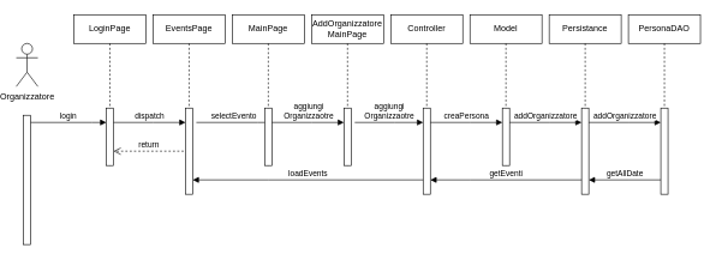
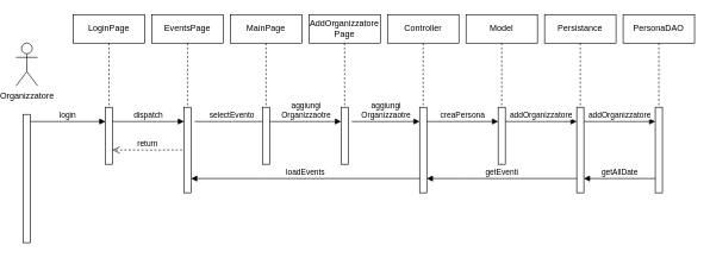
  <mxCell id="0" />
  <mxCell id="1" parent="0" />
  <mxCell id="2" value="Organizzatore" style="shape=umlActor;verticalLabelPosition=bottom;verticalAlign=top;html=1;" vertex="1" parent="1"><mxGeometry x="20" y="60" width="30" height="60" as="geometry" /></mxCell>
  <mxCell id="3" value="" style="html=1;points=[[0,0,0,0,5],[0,1,0,0,-5],[1,0,0,0,5],[1,1,0,0,-5]];perimeter=orthogonalPerimeter;outlineConnect=0;targetShapes=umlLifeline;portConstraint=eastwest;newEdgeStyle={&quot;curved&quot;:0,&quot;rounded&quot;:0};" vertex="1" parent="1"><mxGeometry x="30" y="160" width="10" height="180" as="geometry" /></mxCell>
  <mxCell id="4" value="login" style="html=1;verticalAlign=bottom;endArrow=block;edgeStyle=elbowEdgeStyle;elbow=vertical;curved=0;rounded=0;" edge="1" parent="1"><mxGeometry x="-0.003" relative="1" as="geometry"><mxPoint x="40" y="170" as="sourcePoint" /><Array as="points"><mxPoint x="125" y="170" /></Array><mxPoint x="145" y="170" as="targetPoint" /><mxPoint as="offset" /></mxGeometry></mxCell>
  <mxCell id="5" value="" style="group" vertex="1" connectable="0" parent="1"><mxGeometry x="100" y="20" width="100" height="210" as="geometry" /></mxCell>
  <mxCell id="6" value="LoginPage" style="shape=umlLifeline;perimeter=lifelinePerimeter;whiteSpace=wrap;html=1;container=0;dropTarget=0;collapsible=0;recursiveResize=0;outlineConnect=0;portConstraint=eastwest;newEdgeStyle={&quot;edgeStyle&quot;:&quot;elbowEdgeStyle&quot;,&quot;elbow&quot;:&quot;vertical&quot;,&quot;curved&quot;:0,&quot;rounded&quot;:0};" vertex="1" parent="5"><mxGeometry width="100" height="210" as="geometry" /></mxCell>
  <mxCell id="7" value="" style="html=1;points=[[0,0,0,0,5],[0,1,0,0,-5],[1,0,0,0,5],[1,1,0,0,-5]];perimeter=orthogonalPerimeter;outlineConnect=0;targetShapes=umlLifeline;portConstraint=eastwest;newEdgeStyle={&quot;curved&quot;:0,&quot;rounded&quot;:0};" vertex="1" parent="5"><mxGeometry x="45" y="130" width="10" height="80" as="geometry" /></mxCell>
  <mxCell id="8" value="return" style="html=1;verticalAlign=bottom;endArrow=open;dashed=1;endSize=8;curved=0;rounded=0;entryX=1.5;entryY=0.625;entryDx=0;entryDy=0;entryPerimeter=0;" edge="1" parent="5"><mxGeometry relative="1" as="geometry"><mxPoint x="152.5" y="190" as="sourcePoint" /><mxPoint x="55" y="190" as="targetPoint" /></mxGeometry></mxCell>
  <mxCell id="9" value="dispatch" style="html=1;verticalAlign=bottom;endArrow=block;edgeStyle=elbowEdgeStyle;elbow=vertical;curved=0;rounded=0;" edge="1" parent="1" source="7" target="12"><mxGeometry relative="1" as="geometry"><mxPoint x="160" y="170" as="sourcePoint" /><Array as="points"><mxPoint x="210" y="170" /></Array><mxPoint x="250" y="170" as="targetPoint" /></mxGeometry></mxCell>
  <mxCell id="10" value="" style="group" vertex="1" connectable="0" parent="1"><mxGeometry x="210" y="20" width="100" height="270" as="geometry" /></mxCell>
  <mxCell id="11" value="EventsPage" style="shape=umlLifeline;perimeter=lifelinePerimeter;whiteSpace=wrap;html=1;container=0;dropTarget=0;collapsible=0;recursiveResize=0;outlineConnect=0;portConstraint=eastwest;newEdgeStyle={&quot;edgeStyle&quot;:&quot;elbowEdgeStyle&quot;,&quot;elbow&quot;:&quot;vertical&quot;,&quot;curved&quot;:0,&quot;rounded&quot;:0};" vertex="1" parent="10"><mxGeometry width="100" height="210" as="geometry" /></mxCell>
  <mxCell id="12" value="" style="html=1;points=[[0,0,0,0,5],[0,1,0,0,-5],[1,0,0,0,5],[1,1,0,0,-5]];perimeter=orthogonalPerimeter;outlineConnect=0;targetShapes=umlLifeline;portConstraint=eastwest;newEdgeStyle={&quot;curved&quot;:0,&quot;rounded&quot;:0};" vertex="1" parent="10"><mxGeometry x="45" y="130" width="10" height="120" as="geometry" /></mxCell>
  <mxCell id="13" value="selectEvento" style="html=1;verticalAlign=bottom;endArrow=block;edgeStyle=elbowEdgeStyle;elbow=vertical;curved=0;rounded=0;" edge="1" parent="1"><mxGeometry x="-0.003" relative="1" as="geometry"><mxPoint x="270" y="170" as="sourcePoint" /><Array as="points"><mxPoint x="355" y="170" /></Array><mxPoint x="375" y="170" as="targetPoint" /><mxPoint as="offset" /></mxGeometry></mxCell>
  <mxCell id="14" value="" style="group" vertex="1" connectable="0" parent="1"><mxGeometry x="320" y="20" width="100" height="210" as="geometry" /></mxCell>
  <mxCell id="15" value="MainPage" style="shape=umlLifeline;perimeter=lifelinePerimeter;whiteSpace=wrap;html=1;container=0;dropTarget=0;collapsible=0;recursiveResize=0;outlineConnect=0;portConstraint=eastwest;newEdgeStyle={&quot;edgeStyle&quot;:&quot;elbowEdgeStyle&quot;,&quot;elbow&quot;:&quot;vertical&quot;,&quot;curved&quot;:0,&quot;rounded&quot;:0};" vertex="1" parent="14"><mxGeometry width="100" height="210" as="geometry" /></mxCell>
  <mxCell id="16" value="" style="html=1;points=[[0,0,0,0,5],[0,1,0,0,-5],[1,0,0,0,5],[1,1,0,0,-5]];perimeter=orthogonalPerimeter;outlineConnect=0;targetShapes=umlLifeline;portConstraint=eastwest;newEdgeStyle={&quot;curved&quot;:0,&quot;rounded&quot;:0};" vertex="1" parent="14"><mxGeometry x="45" y="130" width="10" height="80" as="geometry" /></mxCell>
  <mxCell id="17" value="aggiungi&lt;div&gt;Organizzaotre&lt;/div&gt;" style="html=1;verticalAlign=bottom;endArrow=block;edgeStyle=elbowEdgeStyle;elbow=horizontal;curved=0;rounded=0;" edge="1" parent="1" source="16" target="38"><mxGeometry x="0.012" relative="1" as="geometry"><mxPoint x="380" y="170" as="sourcePoint" /><Array as="points"><mxPoint x="430" y="170" /></Array><mxPoint x="470" y="180" as="targetPoint" /><mxPoint as="offset" /></mxGeometry></mxCell>
  <mxCell id="18" value="" style="group" vertex="1" connectable="0" parent="1"><mxGeometry x="540" y="20" width="100" height="260" as="geometry" /></mxCell>
  <mxCell id="19" value="Controller" style="shape=umlLifeline;perimeter=lifelinePerimeter;whiteSpace=wrap;html=1;container=0;dropTarget=0;collapsible=0;recursiveResize=0;outlineConnect=0;portConstraint=eastwest;newEdgeStyle={&quot;edgeStyle&quot;:&quot;elbowEdgeStyle&quot;,&quot;elbow&quot;:&quot;vertical&quot;,&quot;curved&quot;:0,&quot;rounded&quot;:0};" vertex="1" parent="18"><mxGeometry width="100" height="210" as="geometry" /></mxCell>
  <mxCell id="20" value="" style="html=1;points=[[0,0,0,0,5],[0,1,0,0,-5],[1,0,0,0,5],[1,1,0,0,-5]];perimeter=orthogonalPerimeter;outlineConnect=0;targetShapes=umlLifeline;portConstraint=eastwest;newEdgeStyle={&quot;curved&quot;:0,&quot;rounded&quot;:0};" vertex="1" parent="18"><mxGeometry x="45" y="130" width="10" height="120" as="geometry" /></mxCell>
  <mxCell id="21" value="" style="group" vertex="1" connectable="0" parent="1"><mxGeometry x="650" y="20" width="100" height="210" as="geometry" /></mxCell>
  <mxCell id="22" value="Model" style="shape=umlLifeline;perimeter=lifelinePerimeter;whiteSpace=wrap;html=1;container=0;dropTarget=0;collapsible=0;recursiveResize=0;outlineConnect=0;portConstraint=eastwest;newEdgeStyle={&quot;edgeStyle&quot;:&quot;elbowEdgeStyle&quot;,&quot;elbow&quot;:&quot;vertical&quot;,&quot;curved&quot;:0,&quot;rounded&quot;:0};" vertex="1" parent="21"><mxGeometry width="100" height="210" as="geometry" /></mxCell>
  <mxCell id="23" value="" style="html=1;points=[[0,0,0,0,5],[0,1,0,0,-5],[1,0,0,0,5],[1,1,0,0,-5]];perimeter=orthogonalPerimeter;outlineConnect=0;targetShapes=umlLifeline;portConstraint=eastwest;newEdgeStyle={&quot;curved&quot;:0,&quot;rounded&quot;:0};" vertex="1" parent="21"><mxGeometry x="45" y="130" width="10" height="80" as="geometry" /></mxCell>
  <mxCell id="24" value="creaPersona" style="html=1;verticalAlign=bottom;endArrow=block;edgeStyle=elbowEdgeStyle;elbow=vertical;curved=0;rounded=0;" edge="1" parent="21"><mxGeometry relative="1" as="geometry"><mxPoint x="-55" y="150" as="sourcePoint" /><Array as="points"><mxPoint y="150" /></Array><mxPoint x="45" y="150" as="targetPoint" /></mxGeometry></mxCell>
  <mxCell id="25" value="" style="group" vertex="1" connectable="0" parent="1"><mxGeometry x="760" y="20" width="100" height="280" as="geometry" /></mxCell>
  <mxCell id="26" value="Persistance" style="shape=umlLifeline;perimeter=lifelinePerimeter;whiteSpace=wrap;html=1;container=0;dropTarget=0;collapsible=0;recursiveResize=0;outlineConnect=0;portConstraint=eastwest;newEdgeStyle={&quot;edgeStyle&quot;:&quot;elbowEdgeStyle&quot;,&quot;elbow&quot;:&quot;vertical&quot;,&quot;curved&quot;:0,&quot;rounded&quot;:0};" vertex="1" parent="25"><mxGeometry width="100" height="210" as="geometry" /></mxCell>
  <mxCell id="27" value="" style="html=1;points=[[0,0,0,0,5],[0,1,0,0,-5],[1,0,0,0,5],[1,1,0,0,-5]];perimeter=orthogonalPerimeter;outlineConnect=0;targetShapes=umlLifeline;portConstraint=eastwest;newEdgeStyle={&quot;curved&quot;:0,&quot;rounded&quot;:0};" vertex="1" parent="25"><mxGeometry x="45" y="130" width="10" height="120" as="geometry" /></mxCell>
  <mxCell id="28" value="addOrganizzatore" style="html=1;verticalAlign=bottom;endArrow=block;edgeStyle=elbowEdgeStyle;elbow=vertical;curved=0;rounded=0;" edge="1" parent="25"><mxGeometry relative="1" as="geometry"><mxPoint x="-55" y="150" as="sourcePoint" /><Array as="points"><mxPoint y="150" /></Array><mxPoint x="45" y="150" as="targetPoint" /></mxGeometry></mxCell>
  <mxCell id="29" value="" style="group" vertex="1" connectable="0" parent="1"><mxGeometry x="870" y="20" width="100" height="270" as="geometry" /></mxCell>
  <mxCell id="30" value="PersonaDAO" style="shape=umlLifeline;perimeter=lifelinePerimeter;whiteSpace=wrap;html=1;container=0;dropTarget=0;collapsible=0;recursiveResize=0;outlineConnect=0;portConstraint=eastwest;newEdgeStyle={&quot;edgeStyle&quot;:&quot;elbowEdgeStyle&quot;,&quot;elbow&quot;:&quot;vertical&quot;,&quot;curved&quot;:0,&quot;rounded&quot;:0};" vertex="1" parent="29"><mxGeometry width="100" height="210" as="geometry" /></mxCell>
  <mxCell id="31" value="" style="html=1;points=[[0,0,0,0,5],[0,1,0,0,-5],[1,0,0,0,5],[1,1,0,0,-5]];perimeter=orthogonalPerimeter;outlineConnect=0;targetShapes=umlLifeline;portConstraint=eastwest;newEdgeStyle={&quot;curved&quot;:0,&quot;rounded&quot;:0};" vertex="1" parent="29"><mxGeometry x="45" y="130" width="10" height="120" as="geometry" /></mxCell>
  <mxCell id="32" value="addOrganizzatore" style="html=1;verticalAlign=bottom;endArrow=block;edgeStyle=elbowEdgeStyle;elbow=vertical;curved=0;rounded=0;" edge="1" parent="29"><mxGeometry relative="1" as="geometry"><mxPoint x="-55" y="150" as="sourcePoint" /><Array as="points"><mxPoint y="150" /></Array><mxPoint x="45" y="150" as="targetPoint" /></mxGeometry></mxCell>
  <mxCell id="33" value="loadEvents" style="html=1;verticalAlign=bottom;endArrow=block;edgeStyle=elbowEdgeStyle;elbow=vertical;curved=0;rounded=0;" edge="1" parent="1" source="20" target="12"><mxGeometry x="-0.003" relative="1" as="geometry"><mxPoint x="480" y="270" as="sourcePoint" /><Array as="points"><mxPoint x="370" y="250" /></Array><mxPoint x="430" y="270" as="targetPoint" /><mxPoint as="offset" /></mxGeometry></mxCell>
  <mxCell id="34" value="getEventi" style="html=1;verticalAlign=bottom;endArrow=block;edgeStyle=elbowEdgeStyle;elbow=vertical;curved=0;rounded=0;" edge="1" parent="1" source="27" target="20"><mxGeometry relative="1" as="geometry"><mxPoint x="605" y="180" as="sourcePoint" /><Array as="points"><mxPoint x="650" y="250" /></Array><mxPoint x="705" y="180" as="targetPoint" /></mxGeometry></mxCell>
  <mxCell id="35" value="getAllDate" style="html=1;verticalAlign=bottom;endArrow=block;edgeStyle=elbowEdgeStyle;elbow=vertical;curved=0;rounded=0;" edge="1" parent="1" source="31" target="27"><mxGeometry x="-0.003" relative="1" as="geometry"><mxPoint x="595" y="260" as="sourcePoint" /><Array as="points"><mxPoint x="870" y="250" /></Array><mxPoint x="375" y="260" as="targetPoint" /><mxPoint as="offset" /></mxGeometry></mxCell>
  <mxCell id="36" value="" style="group" vertex="1" connectable="0" parent="1"><mxGeometry x="430" y="20" width="100" height="260" as="geometry" /></mxCell>
- <mxCell id="37" value="AddOrganizzator&lt;span style=&quot;background-color: transparent; color: light-dark(rgb(0, 0, 0), rgb(255, 255, 255));&quot;&gt;e&lt;/span&gt;&lt;div&gt;&lt;span style=&quot;background-color: transparent; color: light-dark(rgb(0, 0, 0), rgb(255, 255, 255));&quot;&gt;MainPage&lt;/span&gt;&lt;/div&gt;" style="shape=umlLifeline;perimeter=lifelinePerimeter;whiteSpace=wrap;html=1;container=0;dropTarget=0;collapsible=0;recursiveResize=0;outlineConnect=0;portConstraint=eastwest;newEdgeStyle={&quot;edgeStyle&quot;:&quot;elbowEdgeStyle&quot;,&quot;elbow&quot;:&quot;vertical&quot;,&quot;curved&quot;:0,&quot;rounded&quot;:0};" vertex="1" parent="36"><mxGeometry width="100" height="210" as="geometry" /></mxCell>
+ <mxCell id="37" value="AddOrganizzator&lt;span style=&quot;background-color: transparent; color: light-dark(rgb(0, 0, 0), rgb(255, 255, 255));&quot;&gt;e&lt;/span&gt;&lt;div&gt;&lt;span style=&quot;background-color: transparent; color: light-dark(rgb(0, 0, 0), rgb(255, 255, 255));&quot;&gt;Page&lt;/span&gt;&lt;/div&gt;" style="shape=umlLifeline;perimeter=lifelinePerimeter;whiteSpace=wrap;html=1;container=0;dropTarget=0;collapsible=0;recursiveResize=0;outlineConnect=0;portConstraint=eastwest;newEdgeStyle={&quot;edgeStyle&quot;:&quot;elbowEdgeStyle&quot;,&quot;elbow&quot;:&quot;vertical&quot;,&quot;curved&quot;:0,&quot;rounded&quot;:0};" vertex="1" parent="36"><mxGeometry width="100" height="210" as="geometry" /></mxCell>
  <mxCell id="38" value="" style="html=1;points=[[0,0,0,0,5],[0,1,0,0,-5],[1,0,0,0,5],[1,1,0,0,-5]];perimeter=orthogonalPerimeter;outlineConnect=0;targetShapes=umlLifeline;portConstraint=eastwest;newEdgeStyle={&quot;curved&quot;:0,&quot;rounded&quot;:0};" vertex="1" parent="36"><mxGeometry x="45" y="130" width="10" height="80" as="geometry" /></mxCell>
  <mxCell id="39" value="aggiungi&lt;div&gt;Organizzaotre&lt;/div&gt;" style="html=1;verticalAlign=bottom;endArrow=block;edgeStyle=elbowEdgeStyle;elbow=vertical;curved=0;rounded=0;" edge="1" parent="36" target="20"><mxGeometry relative="1" as="geometry"><mxPoint x="60" y="150" as="sourcePoint" /><Array as="points"><mxPoint x="115" y="150" /></Array><mxPoint x="160" y="150" as="targetPoint" /><mxPoint as="offset" /></mxGeometry></mxCell>
